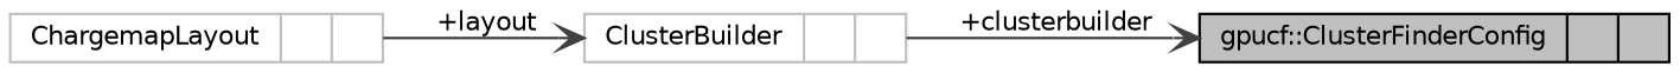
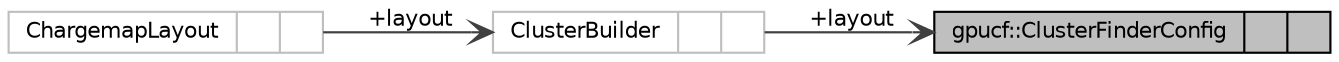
  digraph {
    rankdir=LR
    node [color=grey75 fontname=Helvetica fontsize=10 shape=record]
    edge [arrowhead=vee color=grey25 fontname=Helvetica fontsize=10 labelfontname=Helvetica labelfontsize=10 style=solid]
    n1 [color=black fillcolor=grey75 fontcolor=black height=0.2 label="{gpucf::ClusterFinderConfig\n||}" style=filled width=0.4]
    n2 [height=0.2 label="{ClusterBuilder\n||}" width=0.4]
    n3 [height=0.2 label="{ChargemapLayout\n||}" width=0.4]
-   n2 -> n1 [label=" +clusterbuilder"]
+   n2 -> n1 [label=" +layout"]
    n3 -> n2 [label=" +layout"]
  }
